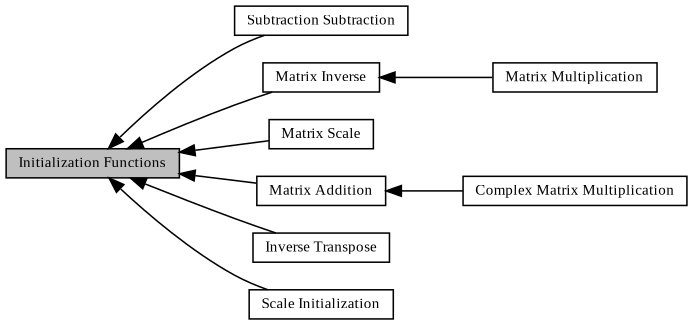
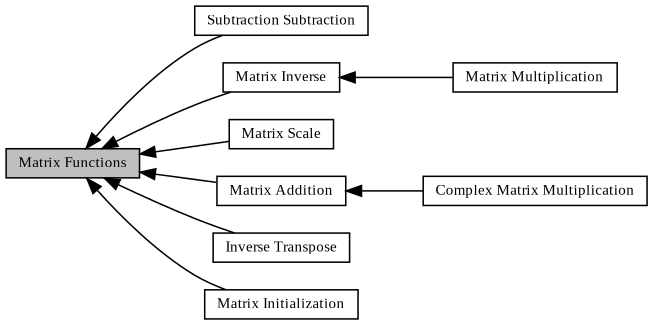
  digraph {
    fontname="Liberation Serif"
    rankdir=LR
    node [color=black fillcolor=white fontname="Liberation Serif" fontsize=10 shape=box style=filled]
    edge [dir=back fontname="Liberation Serif" fontsize=10 labelfontname=Helvetica labelfontsize=10 shape=plaintext style=solid]
    n1 [height=0.2 label="Subtraction Subtraction" width=0.4]
    n2 [height=0.2 label="Complex Matrix Multiplication" width=0.4]
    n3 [height=0.2 label="Matrix Multiplication" width=0.4]
    n4 [height=0.2 label="Matrix Inverse" width=0.4]
-   n5 [fillcolor=grey75 fontcolor=black height=0.2 label="Initialization Functions" width=0.4]
+   n5 [fillcolor=grey75 fontcolor=black height=0.2 label="Matrix Functions" width=0.4]
    n6 [height=0.2 label="Matrix Scale" width=0.4]
    n7 [height=0.2 label="Matrix Addition" width=0.4]
    n8 [height=0.2 label="Inverse Transpose" width=0.4]
-   n9 [height=0.2 label="Scale Initialization" width=0.4]
+   n9 [height=0.2 label="Matrix Initialization" width=0.4]
    n4 -> n3
    n5 -> n1
    n5 -> n4
    n5 -> n6
    n5 -> n7
    n5 -> n8
    n5 -> n9
    n7 -> n2
  }
